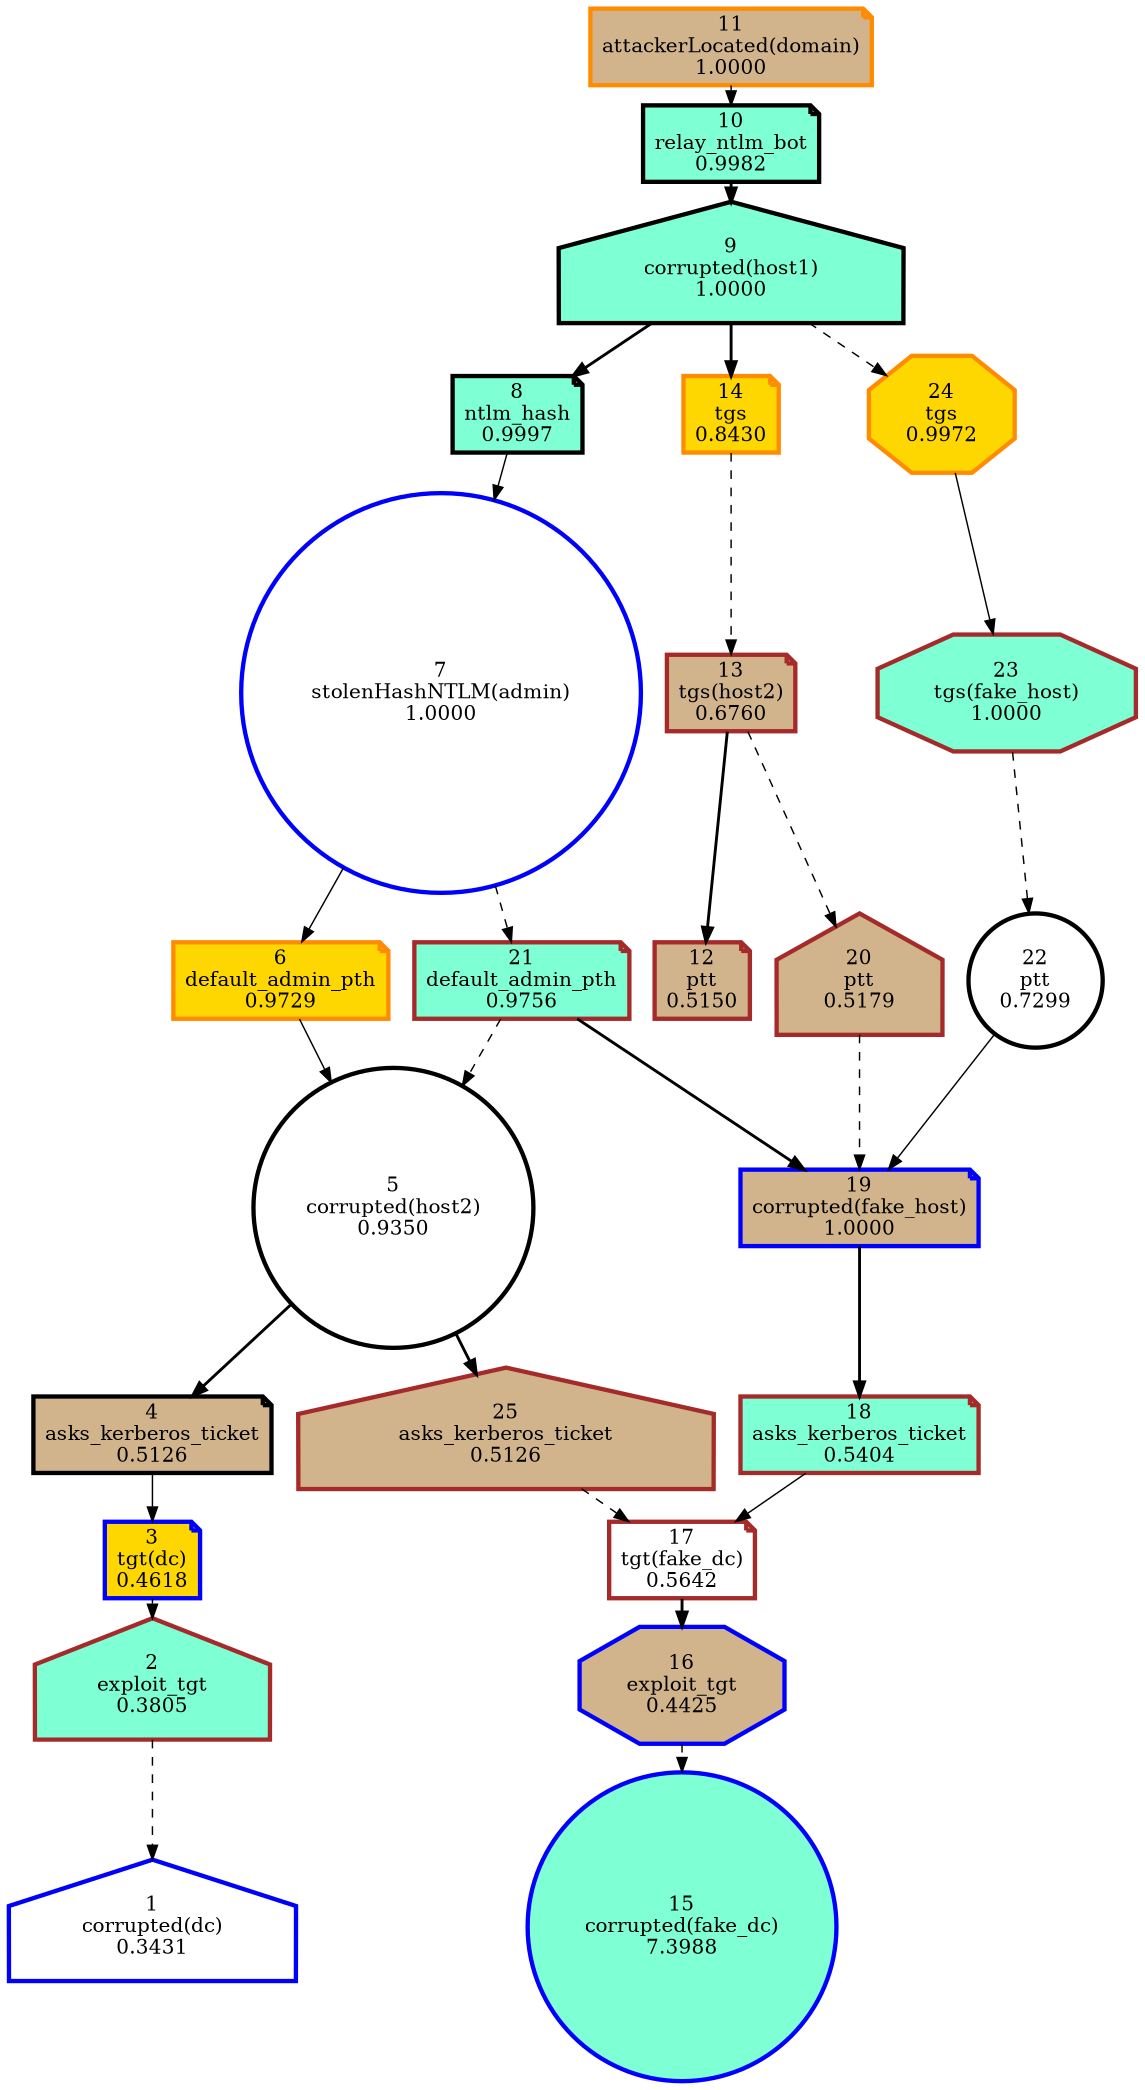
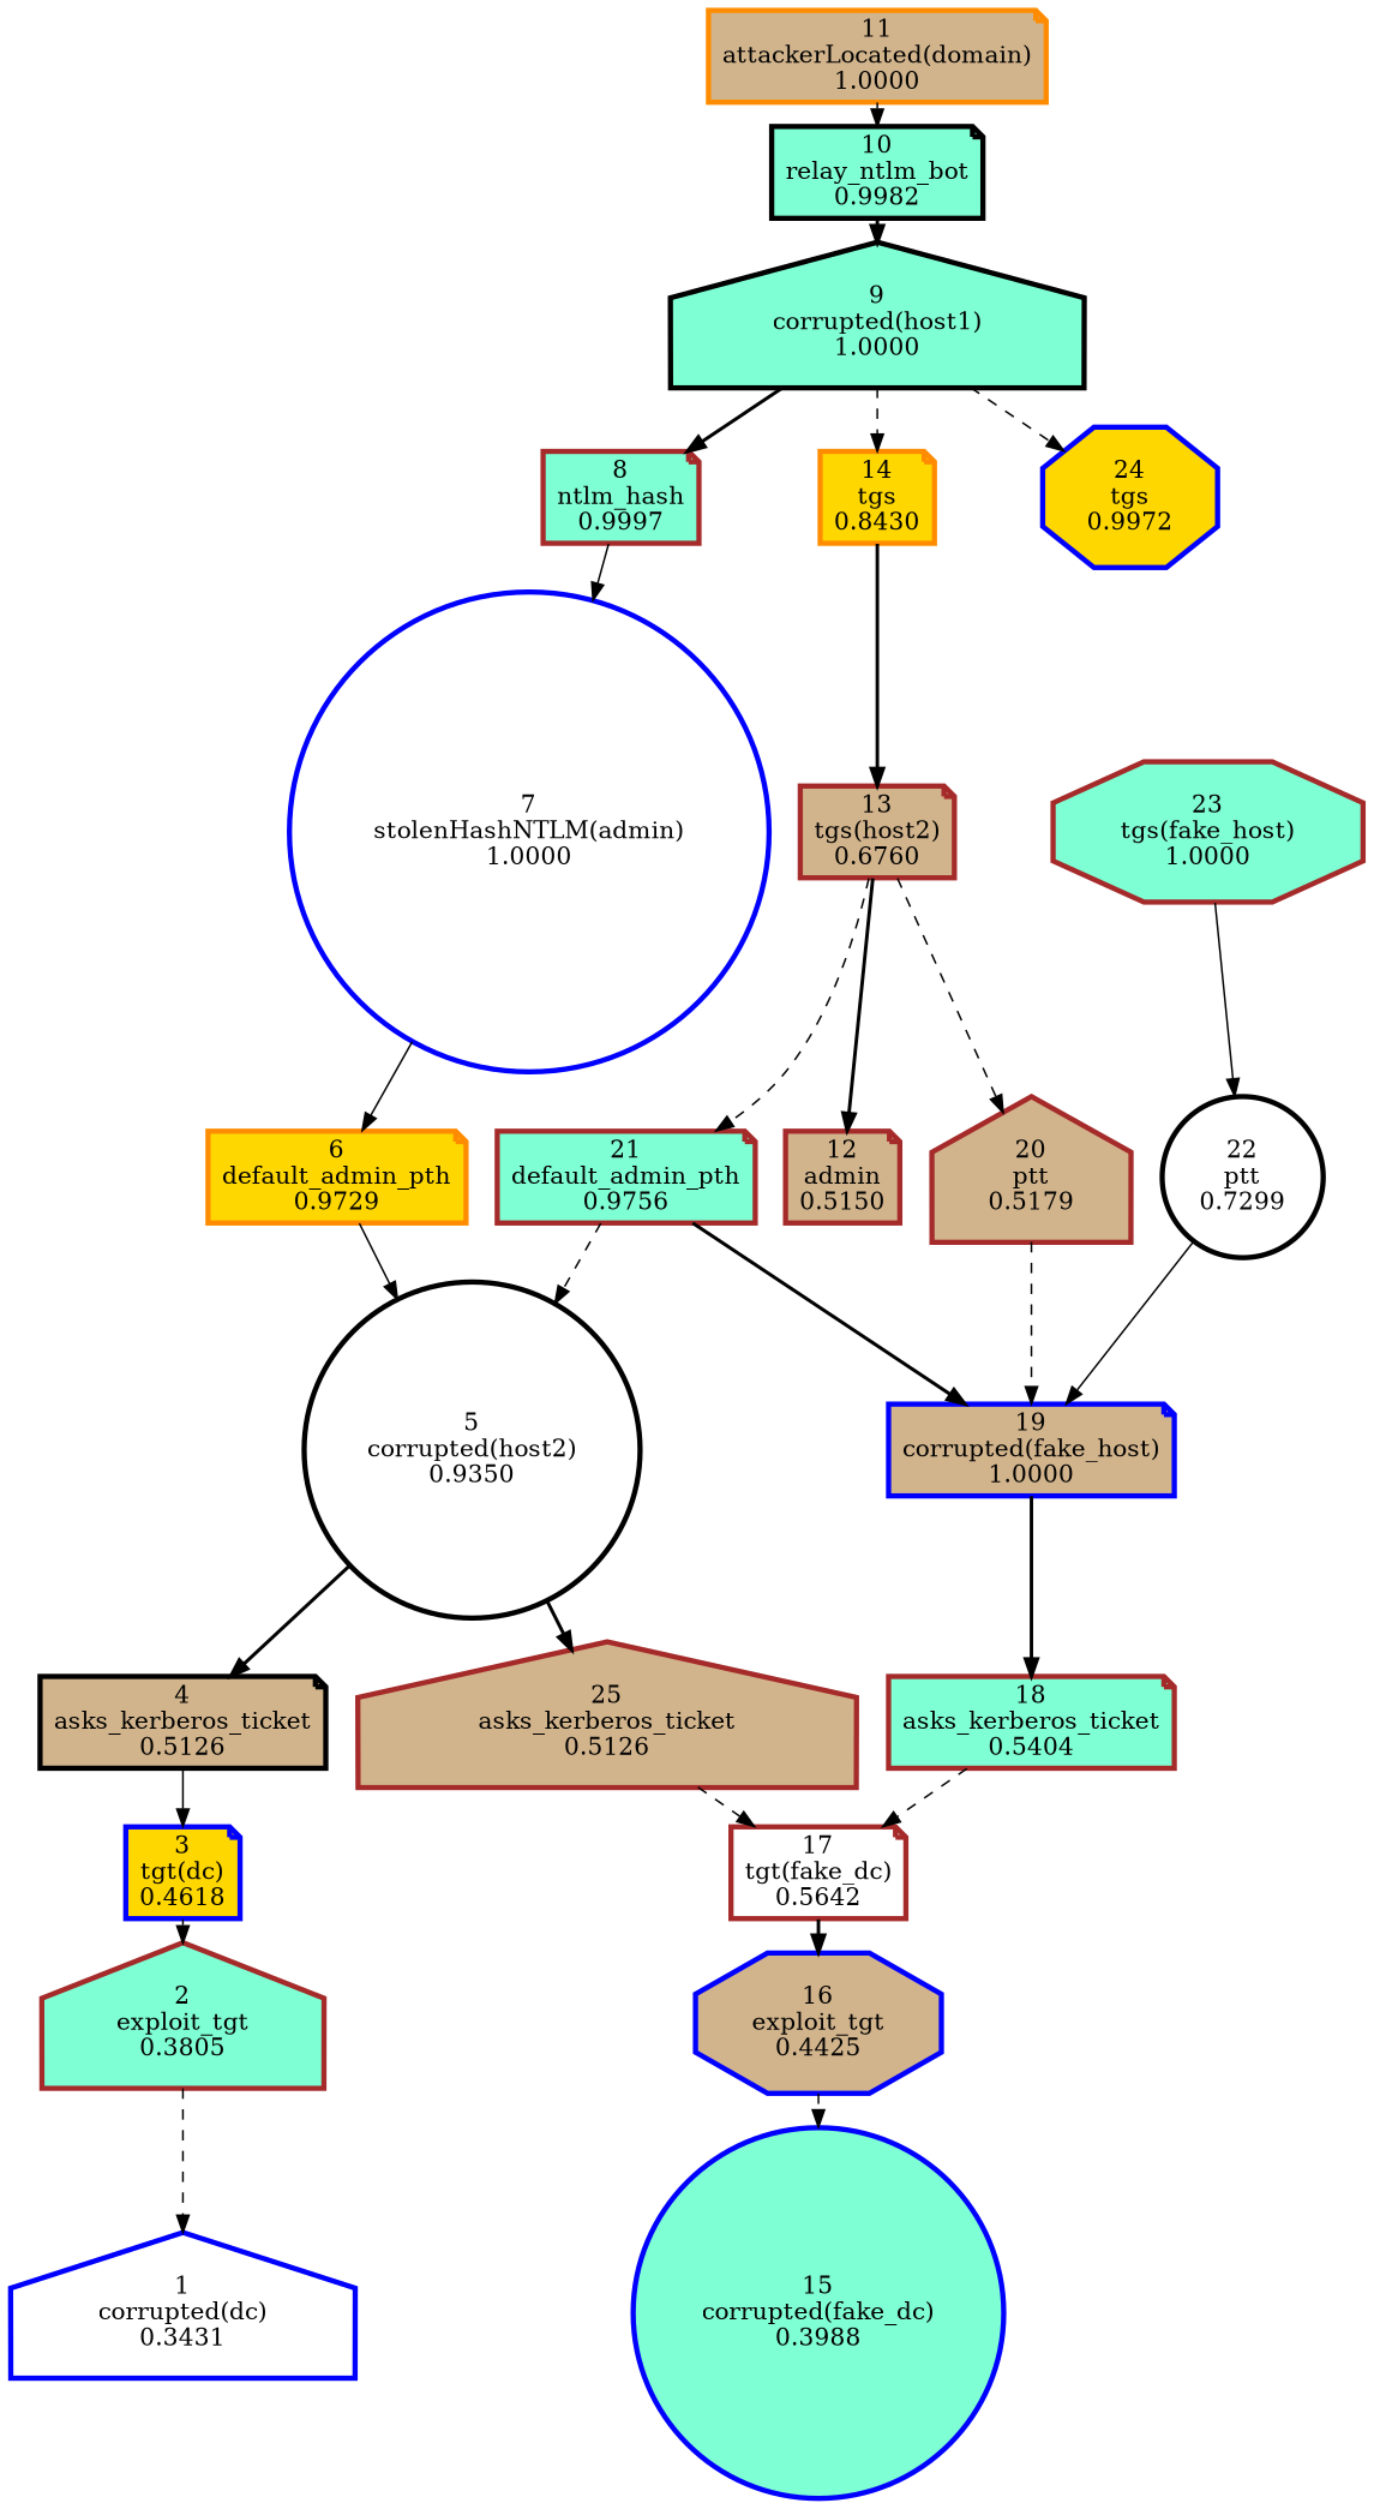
  digraph {
    ranksep=0.2
    node [color=brown fillcolor=aquamarine penwidth=3 shape=note style=filled]
    edge [style=dashed]
    n1 [color=blue fillcolor=white label="1\ncorrupted(dc)\n0.3431" shape=house]
    n2 [label="2\nexploit_tgt\n0.3805" shape=house]
    n3 [color=blue fillcolor=gold label="3\ntgt(dc)\n0.4618"]
    n4 [color=black fillcolor=tan label="4\nasks_kerberos_ticket\n0.5126"]
    n5 [color=black fillcolor=white label="5\ncorrupted(host2)\n0.9350" shape=circle]
    n6 [fillcolor=tan label="25\nasks_kerberos_ticket\n0.5126" shape=house]
    n7 [fillcolor=white label="17\ntgt(fake_dc)\n0.5642"]
    n8 [color=darkorange fillcolor=gold label="6\ndefault_admin_pth\n0.9729"]
    n9 [color=blue fillcolor=white label="7\nstolenHashNTLM(admin)\n1.0000" shape=circle]
    n10 [label="21\ndefault_admin_pth\n0.9756"]
    n11 [color=blue fillcolor=tan label="19\ncorrupted(fake_host)\n1.0000"]
-   n12 [color=black label="8\nntlm_hash\n0.9997"]
+   n12 [label="8\nntlm_hash\n0.9997"]
    n13 [color=black label="9\ncorrupted(host1)\n1.0000" shape=house]
    n14 [color=darkorange fillcolor=gold label="14\ntgs\n0.8430"]
-   n15 [color=darkorange fillcolor=gold label="24\ntgs\n0.9972" shape=octagon]
+   n15 [color=blue fillcolor=gold label="24\ntgs\n0.9972" shape=octagon]
    n16 [fillcolor=tan label="13\ntgs(host2)\n0.6760"]
    n17 [label="23\ntgs(fake_host)\n1.0000" shape=octagon]
    n18 [color=black label="10\nrelay_ntlm_bot\n0.9982"]
    n19 [color=darkorange fillcolor=tan label="11\nattackerLocated(domain)\n1.0000"]
-   n20 [fillcolor=tan label="12\nptt\n0.5150"]
+   n20 [fillcolor=tan label="12\nadmin\n0.5150"]
    n21 [fillcolor=tan label="20\nptt\n0.5179" shape=house]
-   n22 [color=blue label="15\ncorrupted(fake_dc)\n7.3988" shape=circle]
+   n22 [color=blue label="15\ncorrupted(fake_dc)\n0.3988" shape=circle]
    n23 [color=blue fillcolor=tan label="16\nexploit_tgt\n0.4425" shape=octagon]
    n24 [label="18\nasks_kerberos_ticket\n0.5404"]
    n25 [color=black fillcolor=white label="22\nptt\n0.7299" shape=circle]
    n2 -> n1
    n3 -> n2 [style=solid]
    n4 -> n3 [style=solid]
    n5 -> n4 [style=bold]
    n5 -> n6 [style=bold]
    n6 -> n7
    n7 -> n23 [style=bold]
    n8 -> n5 [style=solid]
    n9 -> n8 [style=solid]
-   n9 -> n10
+   n16 -> n10
    n10 -> n5
    n10 -> n11 [style=bold]
    n11 -> n24 [style=bold]
    n12 -> n9 [style=solid]
    n13 -> n12 [style=bold]
-   n13 -> n14 [style=bold]
+   n13 -> n14
    n13 -> n15
-   n14 -> n16
-   n15 -> n17 [style=solid]
+   n14 -> n16 [style=bold]
    n16 -> n20 [style=bold]
    n16 -> n21
-   n17 -> n25
+   n17 -> n25 [style=solid]
    n18 -> n13 [style=bold]
    n19 -> n18 [style=solid]
    n21 -> n11
    n23 -> n22
-   n24 -> n7 [style=solid]
+   n24 -> n7
    n25 -> n11 [style=solid]
  }
